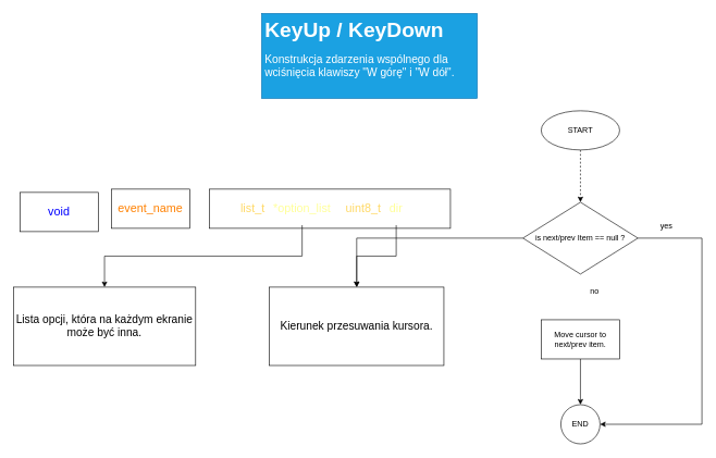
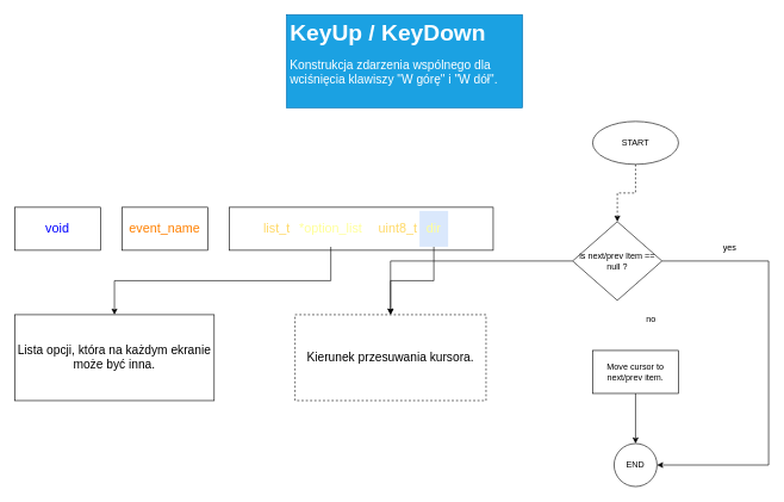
  <mxCell id="0" />
  <mxCell id="1" parent="0" />
- <mxCell id="2" value="&lt;font color=&quot;#0000ff&quot;&gt;void&lt;/font&gt;" style="rounded=0;whiteSpace=wrap;html=1;fontSize=18;" parent="1" vertex="1"><mxGeometry x="30" y="294" width="120" height="60" as="geometry" /></mxCell>
+ <mxCell id="2" value="&lt;font color=&quot;#0000ff&quot;&gt;void&lt;/font&gt;" style="rounded=0;whiteSpace=wrap;html=1;fontSize=18;" parent="1" vertex="1"><mxGeometry x="20" y="289" width="120" height="60" as="geometry" /></mxCell>
  <mxCell id="3" value="&lt;font color=&quot;#ff8000&quot;&gt;event_name&lt;/font&gt;" style="rounded=0;whiteSpace=wrap;html=1;fontSize=18;" parent="1" vertex="1"><mxGeometry x="170" y="289" width="120" height="60" as="geometry" /></mxCell>
  <mxCell id="4" value="" style="rounded=0;whiteSpace=wrap;html=1;fontSize=18;" parent="1" vertex="1"><mxGeometry x="320" y="289" width="369" height="60" as="geometry" /></mxCell>
  <mxCell id="5" value="&lt;font color=&quot;#ffffff&quot;&gt;(&lt;/font&gt;" style="rounded=0;whiteSpace=wrap;html=1;fontSize=18;fontColor=#FF8000;strokeColor=none;" parent="1" vertex="1"><mxGeometry x="334" y="294" width="46" height="50" as="geometry" /></mxCell>
  <mxCell id="6" value="&lt;font color=&quot;#ffffff&quot;&gt;)&lt;/font&gt;" style="rounded=0;whiteSpace=wrap;html=1;fontSize=18;fontColor=#FF8000;strokeColor=none;" parent="1" vertex="1"><mxGeometry x="606" y="294" width="46" height="50" as="geometry" /></mxCell>
  <mxCell id="7" value="&lt;font color=&quot;#ffd966&quot;&gt;list_t&amp;nbsp;&lt;/font&gt;" style="rounded=0;whiteSpace=wrap;html=1;fontSize=18;fontColor=#FF8000;strokeColor=none;" parent="1" vertex="1"><mxGeometry x="366" y="294" width="46" height="50" as="geometry" /></mxCell>
  <mxCell id="8" style="edgeStyle=orthogonalEdgeStyle;rounded=0;orthogonalLoop=1;jettySize=auto;html=1;exitX=0.5;exitY=1;exitDx=0;exitDy=0;entryX=0.5;entryY=0;entryDx=0;entryDy=0;fontSize=17;" parent="1" source="9" target="15" edge="1"><mxGeometry relative="1" as="geometry" /></mxCell>
  <mxCell id="9" value="&lt;font color=&quot;#ffff99&quot;&gt;*option_list&lt;/font&gt;" style="rounded=0;whiteSpace=wrap;html=1;fontSize=18;fontColor=#FF8000;strokeColor=none;" parent="1" vertex="1"><mxGeometry x="412" y="294" width="100" height="50" as="geometry" /></mxCell>
  <mxCell id="10" value="&lt;font color=&quot;#ffffff&quot;&gt;,&lt;/font&gt;" style="rounded=0;whiteSpace=wrap;html=1;fontSize=18;fontColor=#FF8000;strokeColor=none;" parent="1" vertex="1"><mxGeometry x="512" y="294" width="14" height="50" as="geometry" /></mxCell>
  <mxCell id="11" value="&lt;font color=&quot;#ffd966&quot;&gt;uint8_t&lt;/font&gt;" style="rounded=0;whiteSpace=wrap;html=1;fontSize=18;fontColor=#FF8000;strokeColor=none;" parent="1" vertex="1"><mxGeometry x="526" y="294" width="60" height="50" as="geometry" /></mxCell>
  <mxCell id="12" style="edgeStyle=orthogonalEdgeStyle;rounded=0;orthogonalLoop=1;jettySize=auto;html=1;exitX=0.5;exitY=1;exitDx=0;exitDy=0;entryX=0.5;entryY=0;entryDx=0;entryDy=0;fontSize=17;" parent="1" source="13" target="16" edge="1"><mxGeometry relative="1" as="geometry" /></mxCell>
- <mxCell id="13" value="&lt;font color=&quot;#ffff99&quot;&gt;dir&lt;/font&gt;" style="rounded=0;whiteSpace=wrap;html=1;fontSize=18;fontColor=#FF8000;strokeColor=none;" parent="1" vertex="1"><mxGeometry x="586" y="294" width="40" height="50" as="geometry" /></mxCell>
+ <mxCell id="13" value="&lt;font color=&quot;#ffff99&quot;&gt;dir&lt;/font&gt;" style="rounded=0;whiteSpace=wrap;html=1;fontSize=18;fontColor=#FF8000;strokeColor=none;fillColor=#dae8fc;" parent="1" vertex="1"><mxGeometry x="586" y="294" width="40" height="50" as="geometry" /></mxCell>
  <mxCell id="14" value="&lt;h1&gt;&lt;font style=&quot;font-size: 32px;&quot;&gt;KeyUp / KeyDown&lt;/font&gt;&lt;/h1&gt;&lt;p&gt;&lt;font style=&quot;font-size: 17px;&quot;&gt;Konstrukcja zdarzenia wspólnego dla wciśnięcia klawiszy &quot;W górę&quot; i &quot;W dół&quot;.&lt;/font&gt;&lt;/p&gt;" style="text;html=1;strokeColor=#006EAF;fillColor=#1ba1e2;spacing=5;spacingTop=-20;whiteSpace=wrap;overflow=hidden;rounded=0;fontColor=#ffffff;" parent="1" vertex="1"><mxGeometry x="400" y="20" width="330" height="130" as="geometry" /></mxCell>
  <mxCell id="15" value="Lista opcji, która na każdym ekranie może być inna." style="rounded=0;whiteSpace=wrap;html=1;fontSize=17;" parent="1" vertex="1"><mxGeometry x="20" y="439" width="279" height="120" as="geometry" /></mxCell>
- <mxCell id="16" value="Kierunek przesuwania kursora." style="rounded=0;whiteSpace=wrap;html=1;fontSize=17;" parent="1" vertex="1"><mxGeometry x="412" y="439" width="267" height="120" as="geometry" /></mxCell>
+ <mxCell id="16" value="Kierunek przesuwania kursora." style="rounded=0;whiteSpace=wrap;html=1;fontSize=17;dashed=1;" parent="1" vertex="1"><mxGeometry x="412" y="439" width="267" height="120" as="geometry" /></mxCell>
  <mxCell id="17" value="" style="edgeStyle=orthogonalEdgeStyle;rounded=0;orthogonalLoop=1;jettySize=auto;html=1;dashed=1;" edge="1" parent="1" source="18" target="21"><mxGeometry relative="1" as="geometry" /></mxCell>
  <mxCell id="18" value="START" style="ellipse;whiteSpace=wrap;html=1;" vertex="1" parent="1"><mxGeometry x="828" y="169" width="120" height="60" as="geometry" /></mxCell>
  <mxCell id="19" value="" style="edgeStyle=orthogonalEdgeStyle;rounded=0;orthogonalLoop=1;jettySize=auto;html=1;" edge="1" parent="1" source="21" target="16"><mxGeometry relative="1" as="geometry" /></mxCell>
  <mxCell id="20" style="edgeStyle=orthogonalEdgeStyle;rounded=0;orthogonalLoop=1;jettySize=auto;html=1;exitX=1;exitY=0.5;exitDx=0;exitDy=0;entryX=1;entryY=0.5;entryDx=0;entryDy=0;" edge="1" parent="1" source="21" target="24"><mxGeometry relative="1" as="geometry"><Array as="points"><mxPoint x="1074" y="364" /><mxPoint x="1074" y="649" /></Array></mxGeometry></mxCell>
- <mxCell id="21" value="is next/prev Item == null ?" style="rhombus;whiteSpace=wrap;html=1;" vertex="1" parent="1"><mxGeometry x="800" y="309" width="176" height="110" as="geometry" /></mxCell>
+ <mxCell id="21" value="is next/prev Item == null ?" style="rhombus;whiteSpace=wrap;html=1;" vertex="1" parent="1"><mxGeometry x="800" y="309" width="125" height="110" as="geometry" /></mxCell>
  <mxCell id="22" value="" style="edgeStyle=orthogonalEdgeStyle;rounded=0;orthogonalLoop=1;jettySize=auto;html=1;" edge="1" parent="1" source="23" target="24"><mxGeometry relative="1" as="geometry" /></mxCell>
  <mxCell id="23" value="Move cursor to next/prev item." style="rounded=0;whiteSpace=wrap;html=1;" vertex="1" parent="1"><mxGeometry x="828" y="489" width="120" height="60" as="geometry" /></mxCell>
  <mxCell id="24" value="END" style="ellipse;whiteSpace=wrap;html=1;aspect=fixed;" vertex="1" parent="1"><mxGeometry x="858" y="619" width="60" height="60" as="geometry" /></mxCell>
  <mxCell id="25" value="yes" style="text;html=1;strokeColor=none;fillColor=none;align=center;verticalAlign=middle;whiteSpace=wrap;rounded=0;" vertex="1" parent="1"><mxGeometry x="990" y="330" width="60" height="30" as="geometry" /></mxCell>
  <mxCell id="26" value="no" style="text;html=1;strokeColor=none;fillColor=none;align=center;verticalAlign=middle;whiteSpace=wrap;rounded=0;" vertex="1" parent="1"><mxGeometry x="880" y="430" width="60" height="30" as="geometry" /></mxCell>
